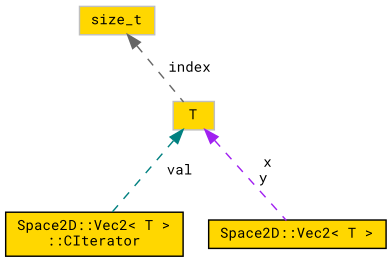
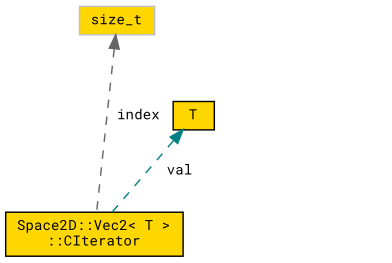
  digraph {
    fontname="Roboto Mono"
    node [color=black fillcolor=gold fontname="Roboto Mono" fontsize=10 shape=record style=filled]
    edge [dir=back fontname="Roboto Mono" fontsize=10 labelfontname=Helvetica labelfontsize=10 style=dashed]
    n1 [fontcolor=black height=0.2 label="Space2D::Vec2\< T \>\l::CIterator" width=0.4]
-   n2 [height=0.2 label="Space2D::Vec2\< T \>" width=0.4]
-   n3 [color=grey75 height=0.2 label=T width=0.4]
+   n3 [height=0.2 label=T width=0.4]
    n4 [color=grey75 height=0.2 label=size_t width=0.4]
    n3 -> n1 [color=teal label=" val"]
-   n3 -> n2 [color=purple label=" x\ny"]
-   n4 -> n3 [color=gray40 label=" index"]
+   n4 -> n1 [color=gray40 label=" index"]
  }
